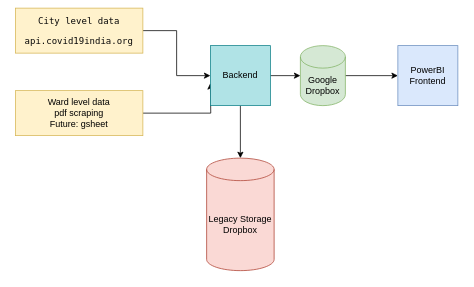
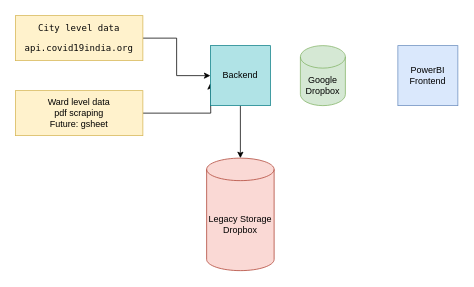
  <mxCell id="0" />
  <mxCell id="1" parent="0" />
  <mxCell id="2" style="edgeStyle=orthogonalEdgeStyle;rounded=0;orthogonalLoop=1;jettySize=auto;html=1;exitX=1;exitY=0.5;exitDx=0;exitDy=0;entryX=0;entryY=0.5;entryDx=0;entryDy=0;" edge="1" parent="1" source="3" target="8"><mxGeometry relative="1" as="geometry" /></mxCell>
- <mxCell id="3" value="&lt;pre style=&quot;color: rgb(8 , 8 , 8) ; font-family: &amp;#34;fira code&amp;#34; , monospace&quot;&gt;&lt;font style=&quot;font-size: 12px&quot;&gt;City level data&lt;/font&gt;&lt;/pre&gt;&lt;pre style=&quot;color: rgb(8 , 8 , 8) ; font-family: &amp;#34;fira code&amp;#34; , monospace&quot;&gt;&lt;font style=&quot;font-size: 12px&quot;&gt;api.covid19india.org&lt;/font&gt;&lt;/pre&gt;" style="rounded=0;whiteSpace=wrap;html=1;fillColor=#fff2cc;strokeColor=#d6b656;labelBackgroundColor=none;" vertex="1" parent="1"><mxGeometry x="20" y="10" width="170" height="60" as="geometry" /></mxCell>
+ <mxCell id="3" value="&lt;pre style=&quot;color: rgb(8 , 8 , 8) ; font-family: &amp;#34;fira code&amp;#34; , monospace&quot;&gt;&lt;font style=&quot;font-size: 12px&quot;&gt;City level data&lt;/font&gt;&lt;/pre&gt;&lt;pre style=&quot;color: rgb(8 , 8 , 8) ; font-family: &amp;#34;fira code&amp;#34; , monospace&quot;&gt;&lt;font style=&quot;font-size: 12px&quot;&gt;api.covid19india.org&lt;/font&gt;&lt;/pre&gt;" style="rounded=0;whiteSpace=wrap;html=1;fillColor=#fff2cc;strokeColor=#d6b656;labelBackgroundColor=none;" vertex="1" parent="1"><mxGeometry x="20" y="20" width="170" height="60" as="geometry" /></mxCell>
  <mxCell id="4" style="edgeStyle=orthogonalEdgeStyle;rounded=0;orthogonalLoop=1;jettySize=auto;html=1;exitX=1;exitY=0.5;exitDx=0;exitDy=0;" edge="1" parent="1" source="5"><mxGeometry relative="1" as="geometry"><mxPoint x="280" y="110" as="targetPoint" /></mxGeometry></mxCell>
  <mxCell id="5" value="Ward level data&lt;br&gt;pdf scraping&lt;br&gt;Future: gsheet" style="rounded=0;whiteSpace=wrap;html=1;fillColor=#fff2cc;strokeColor=#d6b656;" vertex="1" parent="1"><mxGeometry x="20" y="120" width="170" height="60" as="geometry" /></mxCell>
- <mxCell id="6" style="edgeStyle=orthogonalEdgeStyle;rounded=0;orthogonalLoop=1;jettySize=auto;html=1;exitX=1;exitY=0.5;exitDx=0;exitDy=0;entryX=0;entryY=0.5;entryDx=0;entryDy=0;entryPerimeter=0;" edge="1" parent="1" source="8" target="10"><mxGeometry relative="1" as="geometry" /></mxCell>
  <mxCell id="7" style="edgeStyle=orthogonalEdgeStyle;rounded=0;orthogonalLoop=1;jettySize=auto;html=1;exitX=0.5;exitY=1;exitDx=0;exitDy=0;entryX=0.5;entryY=0;entryDx=0;entryDy=0;entryPerimeter=0;" edge="1" parent="1" source="8" target="12"><mxGeometry relative="1" as="geometry" /></mxCell>
  <mxCell id="8" value="Backend" style="whiteSpace=wrap;html=1;aspect=fixed;fillColor=#b0e3e6;strokeColor=#0e8088;" vertex="1" parent="1"><mxGeometry x="280" y="60" width="80" height="80" as="geometry" /></mxCell>
- <mxCell id="9" style="edgeStyle=orthogonalEdgeStyle;rounded=0;orthogonalLoop=1;jettySize=auto;html=1;exitX=1;exitY=0.5;exitDx=0;exitDy=0;exitPerimeter=0;entryX=0;entryY=0.5;entryDx=0;entryDy=0;" edge="1" parent="1" source="10" target="11"><mxGeometry relative="1" as="geometry" /></mxCell>
  <mxCell id="10" value="Google Dropbox" style="shape=cylinder3;whiteSpace=wrap;html=1;boundedLbl=1;backgroundOutline=1;size=15;fillColor=#d5e8d4;strokeColor=#82b366;" vertex="1" parent="1"><mxGeometry x="400" y="60" width="60" height="80" as="geometry" /></mxCell>
  <mxCell id="11" value="PowerBI Frontend" style="whiteSpace=wrap;html=1;aspect=fixed;fillColor=#dae8fc;strokeColor=#6c8ebf;" vertex="1" parent="1"><mxGeometry x="530" y="60" width="80" height="80" as="geometry" /></mxCell>
  <mxCell id="12" value="Legacy Storage&lt;br&gt;Dropbox" style="shape=cylinder3;whiteSpace=wrap;html=1;boundedLbl=1;backgroundOutline=1;size=15;labelBackgroundColor=none;fillColor=#fad9d5;strokeColor=#ae4132;" vertex="1" parent="1"><mxGeometry x="275" y="210" width="90" height="150" as="geometry" /></mxCell>
